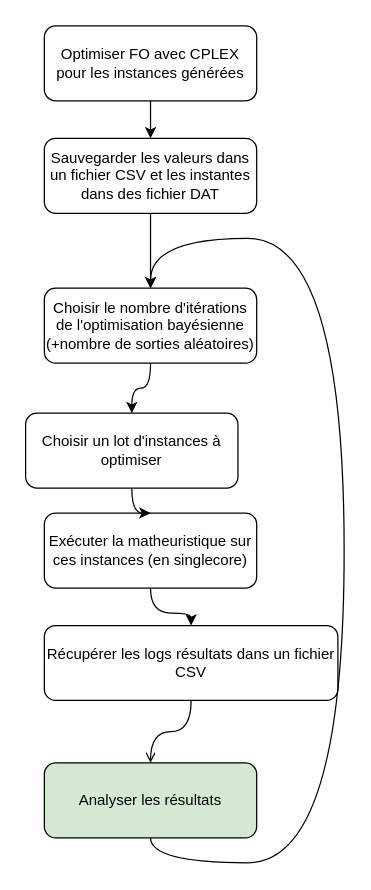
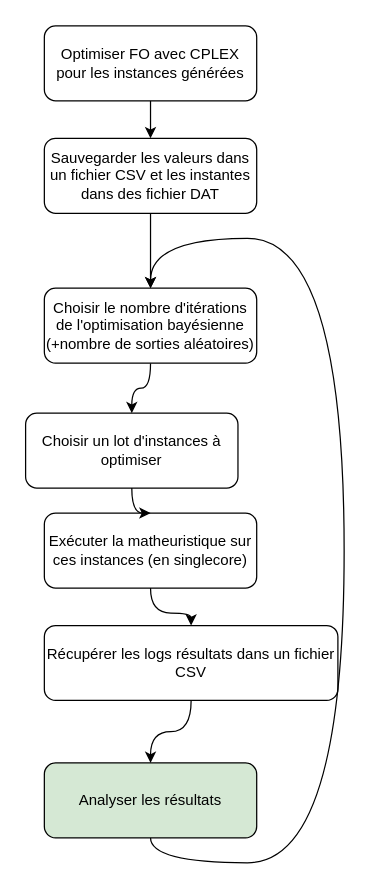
  <mxCell id="0" />
  <mxCell id="1" parent="0" />
  <mxCell id="2" style="edgeStyle=orthogonalEdgeStyle;rounded=0;orthogonalLoop=1;jettySize=auto;html=1;exitX=0.5;exitY=1;exitDx=0;exitDy=0;" edge="1" parent="1" source="3" target="5"><mxGeometry relative="1" as="geometry" /></mxCell>
  <mxCell id="3" value="Optimiser FO avec CPLEX&lt;br&gt;pour les instances générées" style="rounded=1;whiteSpace=wrap;html=1;" vertex="1" parent="1"><mxGeometry x="35" y="20" width="170" height="60" as="geometry" /></mxCell>
  <mxCell id="4" style="edgeStyle=orthogonalEdgeStyle;curved=1;rounded=0;orthogonalLoop=1;jettySize=auto;html=1;entryX=0.5;entryY=0;entryDx=0;entryDy=0;" edge="1" parent="1" source="5" target="11"><mxGeometry relative="1" as="geometry" /></mxCell>
  <mxCell id="5" value="Sauvegarder les valeurs dans un fichier CSV et les instantes dans des fichier DAT" style="rounded=1;whiteSpace=wrap;html=1;" vertex="1" parent="1"><mxGeometry x="35" y="110" width="170" height="60" as="geometry" /></mxCell>
  <mxCell id="6" style="edgeStyle=orthogonalEdgeStyle;curved=1;rounded=0;orthogonalLoop=1;jettySize=auto;html=1;entryX=0.5;entryY=0;entryDx=0;entryDy=0;" edge="1" parent="1" source="7" target="13"><mxGeometry relative="1" as="geometry" /></mxCell>
  <mxCell id="7" value="Exécuter la matheuristique sur ces instances (en singlecore)" style="rounded=1;whiteSpace=wrap;html=1;" vertex="1" parent="1"><mxGeometry x="35" y="410" width="170" height="60" as="geometry" /></mxCell>
  <mxCell id="8" style="edgeStyle=orthogonalEdgeStyle;curved=1;rounded=0;orthogonalLoop=1;jettySize=auto;html=1;entryX=0.5;entryY=0;entryDx=0;entryDy=0;" edge="1" parent="1" source="9" target="7"><mxGeometry relative="1" as="geometry" /></mxCell>
  <mxCell id="9" value="Choisir un lot d'instances à optimiser" style="rounded=1;whiteSpace=wrap;html=1;" vertex="1" parent="1"><mxGeometry x="20" y="330" width="170" height="60" as="geometry" /></mxCell>
  <mxCell id="10" style="edgeStyle=orthogonalEdgeStyle;curved=1;rounded=0;orthogonalLoop=1;jettySize=auto;html=1;entryX=0.5;entryY=0;entryDx=0;entryDy=0;" edge="1" parent="1" source="11" target="9"><mxGeometry relative="1" as="geometry" /></mxCell>
  <mxCell id="11" value="Choisir le nombre d'itérations de l'optimisation bayésienne (+nombre de sorties aléatoires)" style="rounded=1;whiteSpace=wrap;html=1;" vertex="1" parent="1"><mxGeometry x="35" y="230" width="170" height="60" as="geometry" /></mxCell>
- <mxCell id="12" style="edgeStyle=orthogonalEdgeStyle;curved=1;rounded=0;orthogonalLoop=1;jettySize=auto;html=1;entryX=0.5;entryY=0;entryDx=0;entryDy=0;endArrow=open;" edge="1" parent="1" source="13" target="15"><mxGeometry relative="1" as="geometry" /></mxCell>
+ <mxCell id="12" style="edgeStyle=orthogonalEdgeStyle;curved=1;rounded=0;orthogonalLoop=1;jettySize=auto;html=1;entryX=0.5;entryY=0;entryDx=0;entryDy=0;" edge="1" parent="1" source="13" target="15"><mxGeometry relative="1" as="geometry" /></mxCell>
  <mxCell id="13" value="Récupérer les logs résultats dans un fichier CSV" style="rounded=1;whiteSpace=wrap;html=1;" vertex="1" parent="1"><mxGeometry x="35" y="500" width="235" height="60" as="geometry" /></mxCell>
  <mxCell id="14" style="edgeStyle=orthogonalEdgeStyle;rounded=0;orthogonalLoop=1;jettySize=auto;html=1;entryX=0.5;entryY=0;entryDx=0;entryDy=0;exitX=0.5;exitY=1;exitDx=0;exitDy=0;curved=1;" edge="1" parent="1" source="15" target="11"><mxGeometry relative="1" as="geometry"><Array as="points"><mxPoint x="120" y="690" /><mxPoint x="275" y="690" /><mxPoint x="275" y="190" /><mxPoint x="120" y="190" /></Array></mxGeometry></mxCell>
  <mxCell id="15" value="Analyser les résultats" style="rounded=1;whiteSpace=wrap;html=1;fillColor=#d5e8d4;" vertex="1" parent="1"><mxGeometry x="35" y="610" width="170" height="60" as="geometry" /></mxCell>
